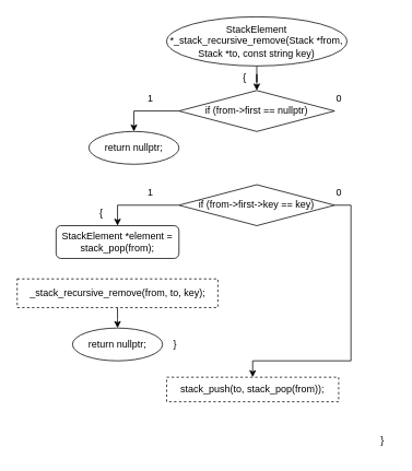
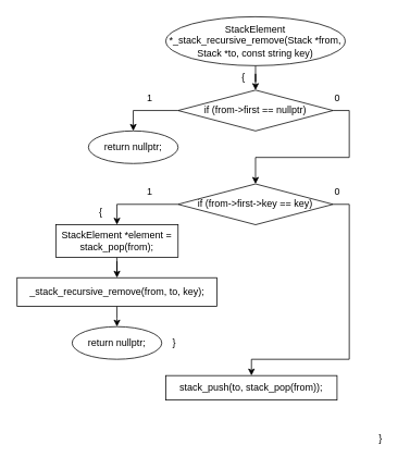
  <mxCell id="0" />
  <mxCell id="1" parent="0" />
  <mxCell id="2" value="" style="edgeStyle=orthogonalEdgeStyle;rounded=0;orthogonalLoop=1;jettySize=auto;html=1;" edge="1" parent="1" source="3" target="6"><mxGeometry relative="1" as="geometry" /></mxCell>
  <mxCell id="3" value="StackElement *_stack_recursive_remove(Stack *from, Stack *to, const string key)" style="ellipse;whiteSpace=wrap;html=1;" vertex="1" parent="1"><mxGeometry x="203" y="20" width="220" height="60" as="geometry" /></mxCell>
  <mxCell id="4" style="edgeStyle=orthogonalEdgeStyle;rounded=0;orthogonalLoop=1;jettySize=auto;html=1;exitX=0;exitY=0.5;exitDx=0;exitDy=0;entryX=0.5;entryY=0;entryDx=0;entryDy=0;" edge="1" parent="1" source="6" target="8"><mxGeometry relative="1" as="geometry" /></mxCell>
+ <mxCell id="5" style="edgeStyle=orthogonalEdgeStyle;rounded=0;orthogonalLoop=1;jettySize=auto;html=1;exitX=1;exitY=0.5;exitDx=0;exitDy=0;entryX=0.5;entryY=0;entryDx=0;entryDy=0;" edge="1" parent="1" source="6" target="12"><mxGeometry relative="1" as="geometry" /></mxCell>
  <mxCell id="6" value="if (from-&amp;gt;first == nullptr)" style="rhombus;whiteSpace=wrap;html=1;" vertex="1" parent="1"><mxGeometry x="218" y="110" width="190" height="50" as="geometry" /></mxCell>
  <mxCell id="7" value="{" style="text;html=1;align=center;verticalAlign=middle;resizable=0;points=[];autosize=1;strokeColor=none;fillColor=none;" vertex="1" parent="1"><mxGeometry x="283" y="80" width="30" height="30" as="geometry" /></mxCell>
  <mxCell id="8" value="return nullptr;" style="ellipse;whiteSpace=wrap;html=1;" vertex="1" parent="1"><mxGeometry x="108" y="160" width="110" height="40" as="geometry" /></mxCell>
  <mxCell id="9" value="1" style="text;html=1;align=center;verticalAlign=middle;resizable=0;points=[];autosize=1;strokeColor=none;fillColor=none;" vertex="1" parent="1"><mxGeometry x="168" y="105" width="30" height="30" as="geometry" /></mxCell>
  <mxCell id="10" style="edgeStyle=orthogonalEdgeStyle;rounded=0;orthogonalLoop=1;jettySize=auto;html=1;exitX=0;exitY=0.5;exitDx=0;exitDy=0;entryX=0.5;entryY=0;entryDx=0;entryDy=0;" edge="1" parent="1" source="12" target="17"><mxGeometry relative="1" as="geometry" /></mxCell>
  <mxCell id="11" style="edgeStyle=orthogonalEdgeStyle;rounded=0;orthogonalLoop=1;jettySize=auto;html=1;exitX=1;exitY=0.5;exitDx=0;exitDy=0;entryX=0.5;entryY=0;entryDx=0;entryDy=0;" edge="1" parent="1" source="12" target="22"><mxGeometry relative="1" as="geometry"><Array as="points"><mxPoint x="428" y="250" /><mxPoint x="428" y="440" /><mxPoint x="308" y="440" /></Array></mxGeometry></mxCell>
  <mxCell id="12" value="if (from-&amp;gt;first-&amp;gt;key == key)" style="rhombus;whiteSpace=wrap;html=1;" vertex="1" parent="1"><mxGeometry x="218" y="225" width="190" height="50" as="geometry" /></mxCell>
  <mxCell id="13" value="return nullptr;" style="ellipse;whiteSpace=wrap;html=1;" vertex="1" parent="1"><mxGeometry x="88" y="400" width="110" height="40" as="geometry" /></mxCell>
  <mxCell id="14" value="1" style="text;html=1;align=center;verticalAlign=middle;resizable=0;points=[];autosize=1;strokeColor=none;fillColor=none;" vertex="1" parent="1"><mxGeometry x="168" y="220" width="30" height="30" as="geometry" /></mxCell>
  <mxCell id="15" value="0" style="text;html=1;align=center;verticalAlign=middle;resizable=0;points=[];autosize=1;strokeColor=none;fillColor=none;" vertex="1" parent="1"><mxGeometry x="398" y="105" width="30" height="30" as="geometry" /></mxCell>
- <mxCell id="17" value="StackElement *element = stack_pop(from);" style="whiteSpace=wrap;html=1;rounded=1;" vertex="1" parent="1"><mxGeometry x="68" y="275" width="150" height="40" as="geometry" /></mxCell>
+ <mxCell id="16" value="" style="edgeStyle=orthogonalEdgeStyle;rounded=0;orthogonalLoop=1;jettySize=auto;html=1;" edge="1" parent="1" source="17" target="19"><mxGeometry relative="1" as="geometry" /></mxCell>
+ <mxCell id="17" value="StackElement *element = stack_pop(from);" style="whiteSpace=wrap;html=1;" vertex="1" parent="1"><mxGeometry x="68" y="275" width="150" height="40" as="geometry" /></mxCell>
  <mxCell id="18" style="edgeStyle=orthogonalEdgeStyle;rounded=0;orthogonalLoop=1;jettySize=auto;html=1;exitX=0.5;exitY=1;exitDx=0;exitDy=0;entryX=0.5;entryY=0;entryDx=0;entryDy=0;" edge="1" parent="1" source="19" target="13"><mxGeometry relative="1" as="geometry"><Array as="points"><mxPoint x="143" y="390" /><mxPoint x="143" y="390" /></Array></mxGeometry></mxCell>
- <mxCell id="19" value="_stack_recursive_remove(from, to, key);" style="whiteSpace=wrap;html=1;dashed=1;" vertex="1" parent="1"><mxGeometry x="20.5" y="340" width="245" height="35" as="geometry" /></mxCell>
+ <mxCell id="19" value="_stack_recursive_remove(from, to, key);" style="whiteSpace=wrap;html=1;" vertex="1" parent="1"><mxGeometry x="20.5" y="340" width="245" height="35" as="geometry" /></mxCell>
  <mxCell id="20" value="{" style="text;html=1;align=center;verticalAlign=middle;resizable=0;points=[];autosize=1;strokeColor=none;fillColor=none;" vertex="1" parent="1"><mxGeometry x="108" y="245" width="30" height="30" as="geometry" /></mxCell>
  <mxCell id="21" value="}" style="text;html=1;align=center;verticalAlign=middle;resizable=0;points=[];autosize=1;strokeColor=none;fillColor=none;" vertex="1" parent="1"><mxGeometry x="198" y="405" width="30" height="30" as="geometry" /></mxCell>
- <mxCell id="22" value="stack_push(to, stack_pop(from));" style="whiteSpace=wrap;html=1;dashed=1;" vertex="1" parent="1"><mxGeometry x="203" y="460" width="210" height="30" as="geometry" /></mxCell>
+ <mxCell id="22" value="stack_push(to, stack_pop(from));" style="whiteSpace=wrap;html=1;" vertex="1" parent="1"><mxGeometry x="203" y="460" width="210" height="30" as="geometry" /></mxCell>
  <mxCell id="23" value="}" style="text;html=1;align=center;verticalAlign=middle;resizable=0;points=[];autosize=1;strokeColor=none;fillColor=none;" vertex="1" parent="1"><mxGeometry x="450.5" y="522.5" width="30" height="30" as="geometry" /></mxCell>
  <mxCell id="24" value="0" style="text;html=1;align=center;verticalAlign=middle;resizable=0;points=[];autosize=1;strokeColor=none;fillColor=none;" vertex="1" parent="1"><mxGeometry x="398" y="220" width="30" height="30" as="geometry" /></mxCell>
